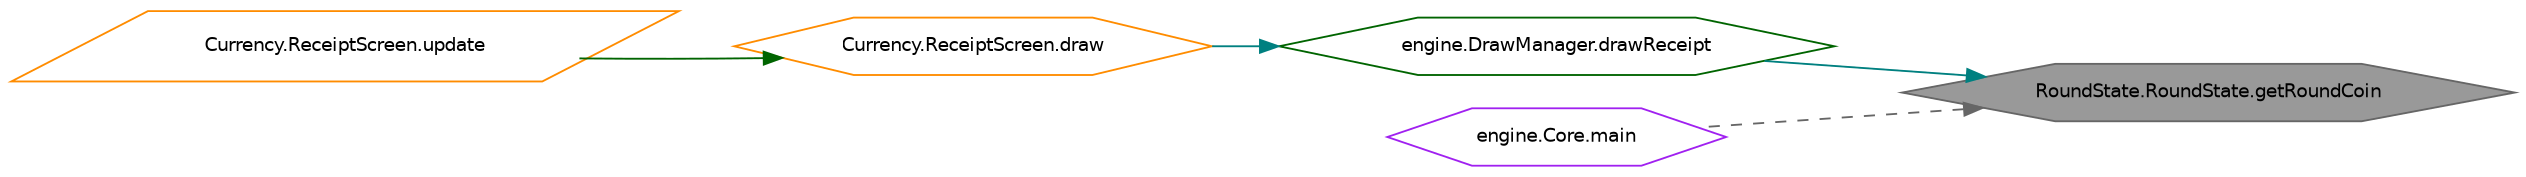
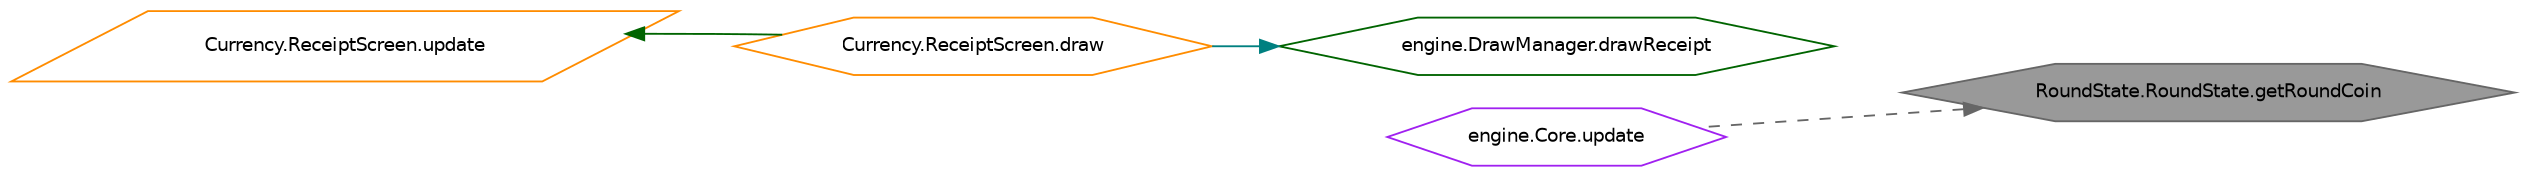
  digraph {
    rankdir=RL
    node [color=darkorange fillcolor=white fontname=Helvetica fontsize=10 shape=hexagon style=filled]
    edge [color=teal dir=back fontname=Helvetica fontsize=10 labelfontname=Helvetica labelfontsize=10 style=solid]
    n1 [color=gray40 fillcolor=grey60 fontcolor=black height=0.2 label="RoundState.RoundState.getRoundCoin" width=0.4]
    n2 [color=darkgreen height=0.2 label="engine.DrawManager.drawReceipt" width=0.4]
-   n3 [color=purple height=0.2 label="engine.Core.main" width=0.4]
+   n3 [color=purple height=0.2 label="engine.Core.update" width=0.4]
    n4 [height=0.2 label="Currency.ReceiptScreen.draw" width=0.4]
    n5 [height=0.2 label="Currency.ReceiptScreen.update" shape=parallelogram width=0.4]
-   n1 -> n2
    n1 -> n3 [color=gray40 style=dashed]
    n2 -> n4
-   n4 -> n5 [color=darkgreen]
+   n5 -> n4 [color=darkgreen]
  }
